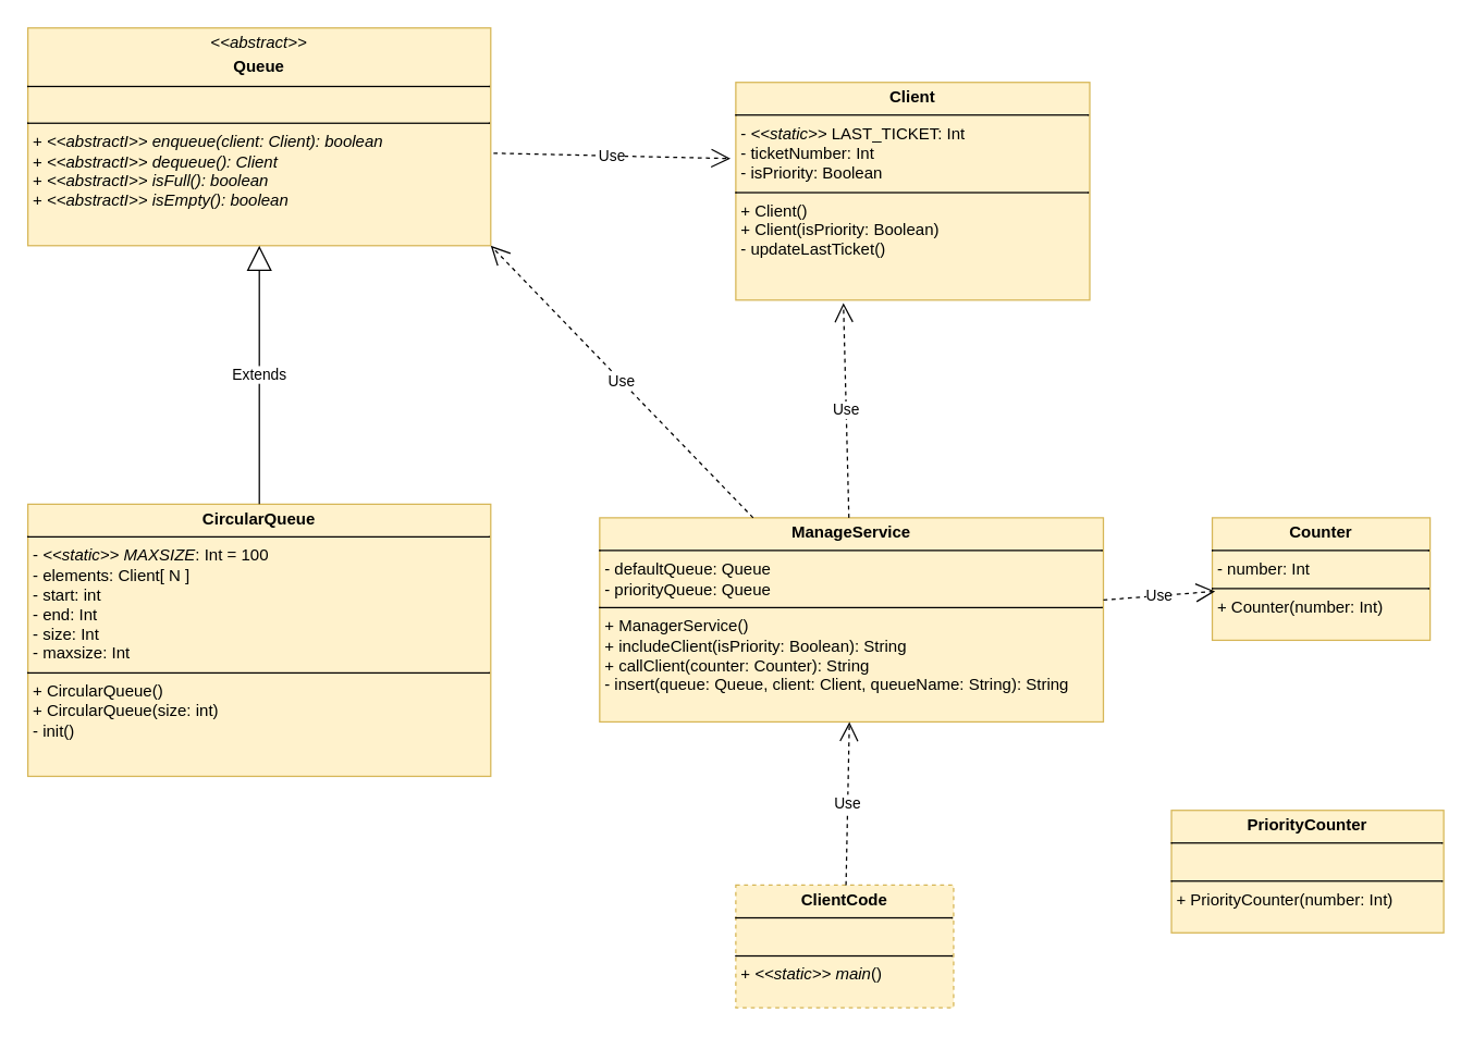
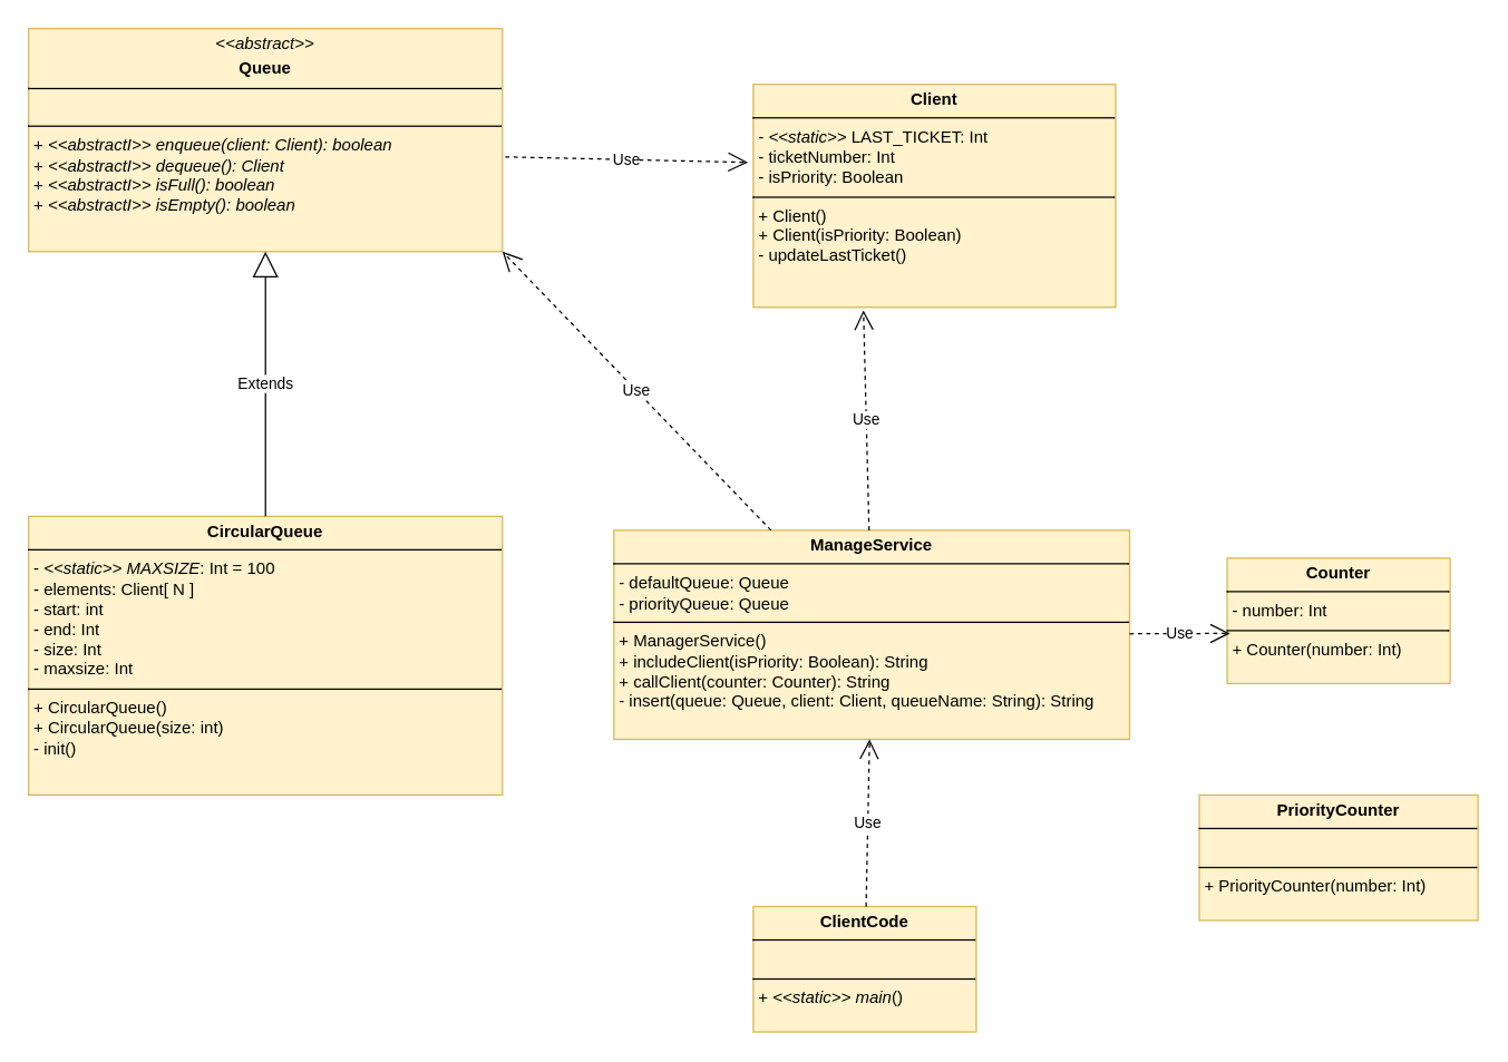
  <mxCell id="0" />
  <mxCell id="1" parent="0" />
  <mxCell id="2" value="&lt;p style=&quot;margin:0px;margin-top:4px;text-align:center;&quot;&gt;&lt;i&gt;&amp;lt;&amp;lt;abstract&amp;gt;&amp;gt;&lt;/i&gt;&lt;b&gt;&lt;br&gt;&lt;/b&gt;&lt;/p&gt;&lt;p style=&quot;margin:0px;margin-top:4px;text-align:center;&quot;&gt;&lt;b&gt;Queue&lt;/b&gt;&lt;br&gt;&lt;/p&gt;&lt;hr size=&quot;1&quot; style=&quot;border-style:solid;&quot;&gt;&lt;p style=&quot;margin:0px;margin-left:4px;&quot;&gt;&lt;br&gt;&lt;/p&gt;&lt;hr size=&quot;1&quot; style=&quot;border-style:solid;&quot;&gt;&lt;p style=&quot;margin:0px;margin-left:4px;&quot;&gt;+ &lt;i&gt;&amp;lt;&amp;lt;abstractI&amp;gt;&amp;gt; enqueue(client: Client): boolean&lt;/i&gt;&lt;/p&gt;&lt;p style=&quot;margin:0px;margin-left:4px;&quot;&gt;+ &lt;i&gt;&amp;lt;&amp;lt;abstractI&amp;gt;&amp;gt; dequeue(): Client&lt;/i&gt;&lt;/p&gt;&lt;p style=&quot;margin:0px;margin-left:4px;&quot;&gt;+ &lt;i&gt;&amp;lt;&amp;lt;abstractI&amp;gt;&amp;gt; isFull(): boolean&lt;/i&gt;&lt;/p&gt;&lt;p style=&quot;margin:0px;margin-left:4px;&quot;&gt;+ &lt;i&gt;&amp;lt;&amp;lt;abstractI&amp;gt;&amp;gt; isEmpty(): boolean&lt;/i&gt;&lt;br&gt;&lt;br&gt;&lt;/p&gt;" style="verticalAlign=top;align=left;overflow=fill;html=1;whiteSpace=wrap;fillColor=#fff2cc;strokeColor=#d6b656;" vertex="1" parent="1"><mxGeometry x="20" y="20" width="340" height="160" as="geometry" /></mxCell>
  <mxCell id="3" value="&lt;p style=&quot;margin:0px;margin-top:4px;text-align:center;&quot;&gt;&lt;b&gt;CircularQueue&lt;/b&gt;&lt;/p&gt;&lt;hr size=&quot;1&quot; style=&quot;border-style:solid;&quot;&gt;&lt;p style=&quot;margin:0px;margin-left:4px;&quot;&gt;- &lt;i&gt;&amp;lt;&amp;lt;static&amp;gt;&amp;gt; MAXSIZE&lt;/i&gt;: Int = 100&lt;/p&gt;&lt;p style=&quot;margin:0px;margin-left:4px;&quot;&gt;- elements: Client[ N ]&lt;/p&gt;&lt;p style=&quot;margin:0px;margin-left:4px;&quot;&gt;- start: int&lt;/p&gt;&lt;p style=&quot;margin:0px;margin-left:4px;&quot;&gt;- end: Int&lt;/p&gt;&lt;p style=&quot;margin:0px;margin-left:4px;&quot;&gt;- size: Int&lt;/p&gt;&lt;p style=&quot;margin:0px;margin-left:4px;&quot;&gt;- maxsize: Int&lt;br&gt;&lt;/p&gt;&lt;hr size=&quot;1&quot; style=&quot;border-style:solid;&quot;&gt;&lt;p style=&quot;margin:0px;margin-left:4px;&quot;&gt;+ CircularQueue()&lt;/p&gt;&lt;p style=&quot;margin:0px;margin-left:4px;&quot;&gt;+ CircularQueue(size: int)&lt;/p&gt;&lt;p style=&quot;margin:0px;margin-left:4px;&quot;&gt;- init()&lt;br&gt;&lt;/p&gt;" style="verticalAlign=top;align=left;overflow=fill;html=1;whiteSpace=wrap;fillColor=#fff2cc;strokeColor=#d6b656;" vertex="1" parent="1"><mxGeometry x="20" y="370" width="340" height="200" as="geometry" /></mxCell>
  <mxCell id="4" value="Extends" style="endArrow=block;endSize=16;endFill=0;html=1;rounded=0;entryX=0.5;entryY=1;entryDx=0;entryDy=0;exitX=0.5;exitY=0;exitDx=0;exitDy=0;" edge="1" parent="1" source="3" target="2"><mxGeometry width="160" relative="1" as="geometry"><mxPoint x="310" y="400" as="sourcePoint" /><mxPoint x="470" y="400" as="targetPoint" /></mxGeometry></mxCell>
  <mxCell id="5" value="&lt;p style=&quot;margin:0px;margin-top:4px;text-align:center;&quot;&gt;&lt;b&gt;Client&lt;/b&gt;&lt;/p&gt;&lt;hr size=&quot;1&quot; style=&quot;border-style:solid;&quot;&gt;&lt;p style=&quot;margin:0px;margin-left:4px;&quot;&gt;- &lt;i&gt;&amp;lt;&amp;lt;static&amp;gt;&amp;gt;&lt;/i&gt; LAST_TICKET: Int&lt;/p&gt;&lt;p style=&quot;margin:0px;margin-left:4px;&quot;&gt;- ticketNumber: Int&lt;/p&gt;&lt;p style=&quot;margin:0px;margin-left:4px;&quot;&gt;- isPriority: Boolean&lt;br&gt;&lt;/p&gt;&lt;hr size=&quot;1&quot; style=&quot;border-style:solid;&quot;&gt;&lt;p style=&quot;margin:0px;margin-left:4px;&quot;&gt;+ Client()&lt;/p&gt;&lt;p style=&quot;margin:0px;margin-left:4px;&quot;&gt;+ Client(isPriority: Boolean)&lt;/p&gt;&lt;p style=&quot;margin:0px;margin-left:4px;&quot;&gt;- updateLastTicket()&lt;br&gt;&lt;/p&gt;" style="verticalAlign=top;align=left;overflow=fill;html=1;whiteSpace=wrap;fillColor=#fff2cc;strokeColor=#d6b656;" vertex="1" parent="1"><mxGeometry x="540" y="60" width="260" height="160" as="geometry" /></mxCell>
  <mxCell id="6" value="Use" style="endArrow=open;endSize=12;dashed=1;html=1;rounded=0;exitX=1.006;exitY=0.575;exitDx=0;exitDy=0;exitPerimeter=0;entryX=-0.015;entryY=0.35;entryDx=0;entryDy=0;entryPerimeter=0;" edge="1" parent="1" source="2" target="5"><mxGeometry width="160" relative="1" as="geometry"><mxPoint x="510" y="400" as="sourcePoint" /><mxPoint x="670" y="400" as="targetPoint" /></mxGeometry></mxCell>
  <mxCell id="7" value="&lt;p style=&quot;margin:0px;margin-top:4px;text-align:center;&quot;&gt;&lt;b&gt;ManageService&lt;/b&gt;&lt;/p&gt;&lt;hr size=&quot;1&quot; style=&quot;border-style:solid;&quot;&gt;&lt;p style=&quot;margin:0px;margin-left:4px;&quot;&gt;- defaultQueue: Queue&lt;/p&gt;&lt;p style=&quot;margin:0px;margin-left:4px;&quot;&gt;- priorityQueue: Queue&lt;br&gt;&lt;/p&gt;&lt;hr size=&quot;1&quot; style=&quot;border-style:solid;&quot;&gt;&lt;p style=&quot;margin:0px;margin-left:4px;&quot;&gt;+ ManagerService()&lt;/p&gt;&lt;p style=&quot;margin:0px;margin-left:4px;&quot;&gt;+ includeClient(isPriority: Boolean): String&lt;/p&gt;&lt;p style=&quot;margin:0px;margin-left:4px;&quot;&gt;+ callClient(counter: Counter): String&lt;br&gt;&lt;/p&gt;&lt;p style=&quot;margin:0px;margin-left:4px;&quot;&gt;- insert(queue: Queue, client: Client, queueName: String): String&lt;br&gt;&lt;/p&gt;" style="verticalAlign=top;align=left;overflow=fill;html=1;whiteSpace=wrap;fillColor=#fff2cc;strokeColor=#d6b656;" vertex="1" parent="1"><mxGeometry x="440" y="380" width="370" height="150" as="geometry" /></mxCell>
- <mxCell id="8" value="&lt;p style=&quot;margin:0px;margin-top:4px;text-align:center;&quot;&gt;&lt;b&gt;ClientCode&lt;/b&gt;&lt;/p&gt;&lt;hr size=&quot;1&quot; style=&quot;border-style:solid;&quot;&gt;&lt;p style=&quot;margin:0px;margin-left:4px;&quot;&gt;&lt;br&gt;&lt;/p&gt;&lt;hr size=&quot;1&quot; style=&quot;border-style:solid;&quot;&gt;&lt;p style=&quot;margin:0px;margin-left:4px;&quot;&gt;+ &lt;i&gt;&amp;lt;&amp;lt;static&amp;gt;&amp;gt; main&lt;/i&gt;()&lt;br&gt;&lt;/p&gt;" style="verticalAlign=top;align=left;overflow=fill;html=1;whiteSpace=wrap;fillColor=#fff2cc;strokeColor=#d6b656;dashed=1;" vertex="1" parent="1"><mxGeometry x="540" y="650" width="160" height="90" as="geometry" /></mxCell>
- <mxCell id="9" value="&lt;p style=&quot;margin:0px;margin-top:4px;text-align:center;&quot;&gt;&lt;b&gt;Counter&lt;/b&gt;&lt;/p&gt;&lt;hr size=&quot;1&quot; style=&quot;border-style:solid;&quot;&gt;&lt;p style=&quot;margin:0px;margin-left:4px;&quot;&gt;- number: Int&lt;br&gt;&lt;/p&gt;&lt;hr size=&quot;1&quot; style=&quot;border-style:solid;&quot;&gt;&lt;p style=&quot;margin:0px;margin-left:4px;&quot;&gt;+ Counter(number: Int)&lt;br&gt;&lt;/p&gt;" style="verticalAlign=top;align=left;overflow=fill;html=1;whiteSpace=wrap;fillColor=#fff2cc;strokeColor=#d6b656;" vertex="1" parent="1"><mxGeometry x="890" y="380" width="160" height="90" as="geometry" /></mxCell>
- <mxCell id="10" value="&lt;p style=&quot;margin:0px;margin-top:4px;text-align:center;&quot;&gt;&lt;b&gt;PriorityCounter&lt;/b&gt;&lt;/p&gt;&lt;hr size=&quot;1&quot; style=&quot;border-style:solid;&quot;&gt;&lt;p style=&quot;margin:0px;margin-left:4px;&quot;&gt;&lt;br&gt;&lt;/p&gt;&lt;hr size=&quot;1&quot; style=&quot;border-style:solid;&quot;&gt;&lt;p style=&quot;margin:0px;margin-left:4px;&quot;&gt;+ PriorityCounter(number: Int)&lt;br&gt;&lt;/p&gt;" style="verticalAlign=top;align=left;overflow=fill;html=1;whiteSpace=wrap;fillColor=#fff2cc;strokeColor=#d6b656;" vertex="1" parent="1"><mxGeometry x="860" y="595" width="200" height="90" as="geometry" /></mxCell>
+ <mxCell id="8" value="&lt;p style=&quot;margin:0px;margin-top:4px;text-align:center;&quot;&gt;&lt;b&gt;ClientCode&lt;/b&gt;&lt;/p&gt;&lt;hr size=&quot;1&quot; style=&quot;border-style:solid;&quot;&gt;&lt;p style=&quot;margin:0px;margin-left:4px;&quot;&gt;&lt;br&gt;&lt;/p&gt;&lt;hr size=&quot;1&quot; style=&quot;border-style:solid;&quot;&gt;&lt;p style=&quot;margin:0px;margin-left:4px;&quot;&gt;+ &lt;i&gt;&amp;lt;&amp;lt;static&amp;gt;&amp;gt; main&lt;/i&gt;()&lt;br&gt;&lt;/p&gt;" style="verticalAlign=top;align=left;overflow=fill;html=1;whiteSpace=wrap;fillColor=#fff2cc;strokeColor=#d6b656;" vertex="1" parent="1"><mxGeometry x="540" y="650" width="160" height="90" as="geometry" /></mxCell>
+ <mxCell id="9" value="&lt;p style=&quot;margin:0px;margin-top:4px;text-align:center;&quot;&gt;&lt;b&gt;Counter&lt;/b&gt;&lt;/p&gt;&lt;hr size=&quot;1&quot; style=&quot;border-style:solid;&quot;&gt;&lt;p style=&quot;margin:0px;margin-left:4px;&quot;&gt;- number: Int&lt;br&gt;&lt;/p&gt;&lt;hr size=&quot;1&quot; style=&quot;border-style:solid;&quot;&gt;&lt;p style=&quot;margin:0px;margin-left:4px;&quot;&gt;+ Counter(number: Int)&lt;br&gt;&lt;/p&gt;" style="verticalAlign=top;align=left;overflow=fill;html=1;whiteSpace=wrap;fillColor=#fff2cc;strokeColor=#d6b656;" vertex="1" parent="1"><mxGeometry x="880" y="400" width="160" height="90" as="geometry" /></mxCell>
+ <mxCell id="10" value="&lt;p style=&quot;margin:0px;margin-top:4px;text-align:center;&quot;&gt;&lt;b&gt;PriorityCounter&lt;/b&gt;&lt;/p&gt;&lt;hr size=&quot;1&quot; style=&quot;border-style:solid;&quot;&gt;&lt;p style=&quot;margin:0px;margin-left:4px;&quot;&gt;&lt;br&gt;&lt;/p&gt;&lt;hr size=&quot;1&quot; style=&quot;border-style:solid;&quot;&gt;&lt;p style=&quot;margin:0px;margin-left:4px;&quot;&gt;+ PriorityCounter(number: Int)&lt;br&gt;&lt;/p&gt;" style="verticalAlign=top;align=left;overflow=fill;html=1;whiteSpace=wrap;fillColor=#fff2cc;strokeColor=#d6b656;" vertex="1" parent="1"><mxGeometry x="860" y="570" width="200" height="90" as="geometry" /></mxCell>
  <mxCell id="11" value="Use" style="endArrow=open;endSize=12;dashed=1;html=1;rounded=0;entryX=1;entryY=1;entryDx=0;entryDy=0;" edge="1" parent="1" source="7" target="2"><mxGeometry width="160" relative="1" as="geometry"><mxPoint x="510" y="400" as="sourcePoint" /><mxPoint x="670" y="400" as="targetPoint" /></mxGeometry></mxCell>
  <mxCell id="12" value="Use" style="endArrow=open;endSize=12;dashed=1;html=1;rounded=0;entryX=0.304;entryY=1.013;entryDx=0;entryDy=0;entryPerimeter=0;" edge="1" parent="1" source="7" target="5"><mxGeometry width="160" relative="1" as="geometry"><mxPoint x="510" y="400" as="sourcePoint" /><mxPoint x="670" y="400" as="targetPoint" /></mxGeometry></mxCell>
  <mxCell id="13" value="Use" style="endArrow=open;endSize=12;dashed=1;html=1;rounded=0;entryX=0.013;entryY=0.6;entryDx=0;entryDy=0;entryPerimeter=0;" edge="1" parent="1" source="7" target="9"><mxGeometry width="160" relative="1" as="geometry"><mxPoint x="510" y="400" as="sourcePoint" /><mxPoint x="670" y="400" as="targetPoint" /></mxGeometry></mxCell>
  <mxCell id="14" value="Use" style="endArrow=open;endSize=12;dashed=1;html=1;rounded=0;" edge="1" parent="1" source="8" target="7"><mxGeometry width="160" relative="1" as="geometry"><mxPoint x="510" y="400" as="sourcePoint" /><mxPoint x="670" y="400" as="targetPoint" /></mxGeometry></mxCell>
